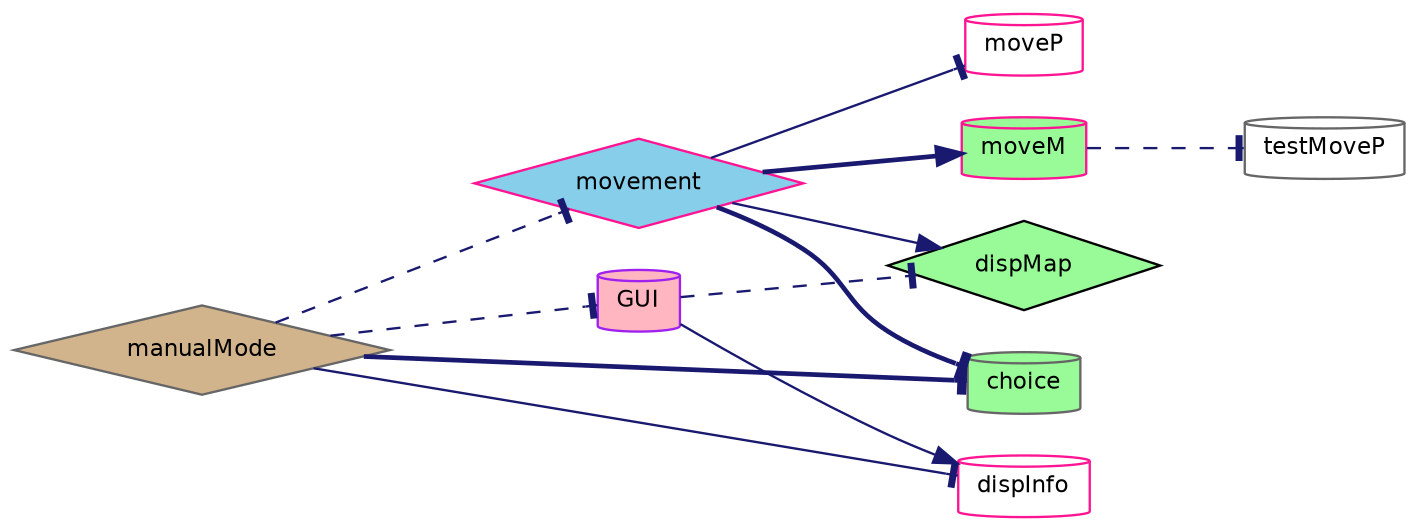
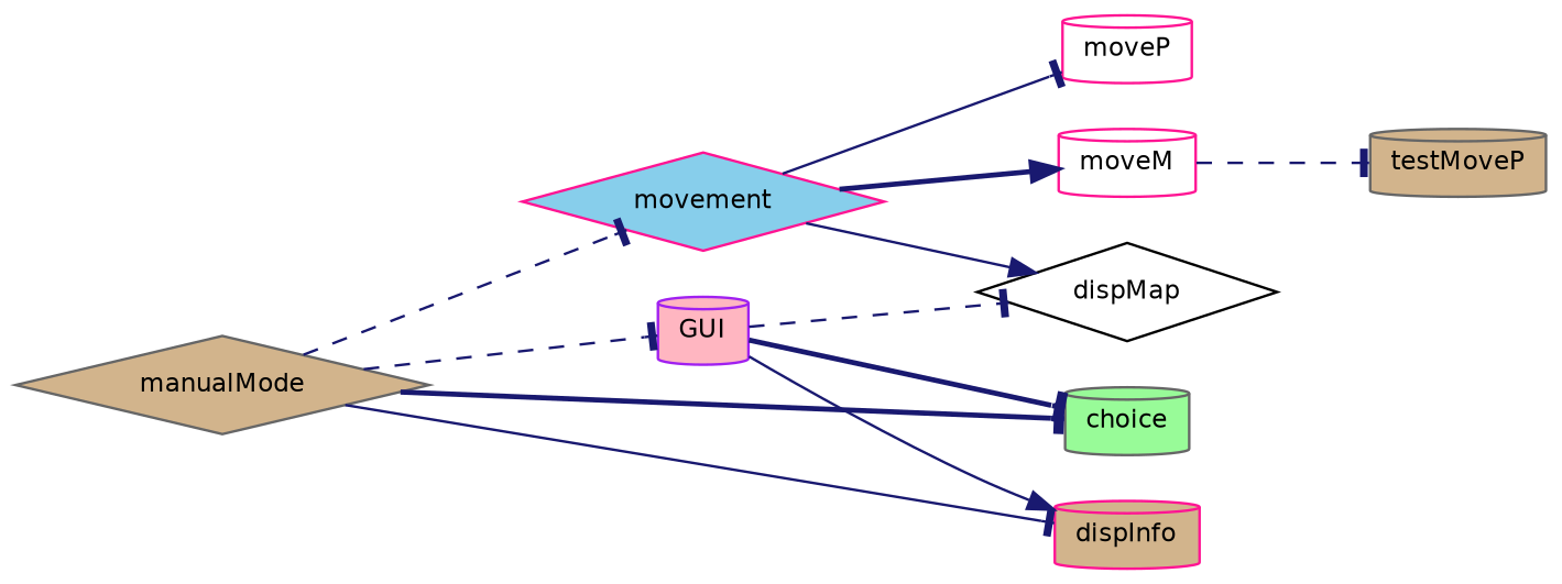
  digraph {
    rankdir=LR
    node [color=deeppink fillcolor=white fontname=Helvetica fontsize=10 shape=cylinder style=filled]
    edge [arrowhead=tee color=midnightblue fontname=Helvetica fontsize=10 labelfontname=Helvetica labelfontsize=10 style=dashed]
    n1 [color=gray40 fillcolor=tan fontcolor=black height=0.2 label=manualMode shape=diamond width=0.4]
    n2 [color=gray40 fillcolor=palegreen height=0.2 label=choice width=0.4]
    n3 [fillcolor=skyblue height=0.2 label=movement shape=diamond width=0.4]
    n4 [color=purple fillcolor=lightpink height=0.2 label=GUI width=0.4]
-   n5 [height=0.2 label=dispInfo width=0.4]
+   n5 [fillcolor=tan height=0.2 label=dispInfo width=0.4]
    n6 [height=0.2 label=moveP width=0.4]
-   n7 [color=black fillcolor=palegreen height=0.2 label=dispMap shape=diamond width=0.4]
-   n8 [fillcolor=palegreen height=0.2 label=moveM width=0.4]
-   n9 [color=gray40 height=0.2 label=testMoveP width=0.4]
+   n7 [color=black height=0.2 label=dispMap shape=diamond width=0.4]
+   n8 [height=0.2 label=moveM width=0.4]
+   n9 [color=gray40 fillcolor=tan height=0.2 label=testMoveP width=0.4]
    n1 -> n2 [style=bold]
    n1 -> n3
    n1 -> n4
    n1 -> n5 [style=solid]
    n3 -> n6 [style=solid]
    n3 -> n7 [arrowhead=normal style=solid]
    n3 -> n8 [arrowhead=normal style=bold]
-   n3 -> n2 [style=bold]
+   n4 -> n2 [style=bold]
    n4 -> n5 [arrowhead=normal style=solid]
    n4 -> n7
    n8 -> n9
  }
